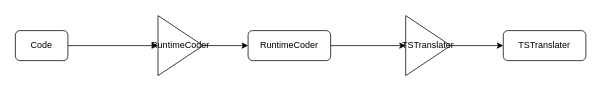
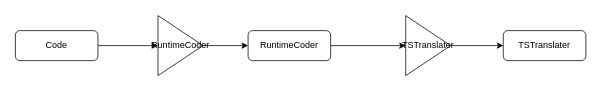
  <mxCell id="0" />
  <mxCell id="1" parent="0" />
  <mxCell id="2" value="" style="edgeStyle=orthogonalEdgeStyle;rounded=0;orthogonalLoop=1;jettySize=auto;html=1;" edge="1" parent="1" source="3" target="10"><mxGeometry relative="1" as="geometry" /></mxCell>
- <mxCell id="3" value="Code" style="rounded=1;whiteSpace=wrap;html=1;" vertex="1" parent="1"><mxGeometry x="20" y="40" width="70" height="40" as="geometry" /></mxCell>
+ <mxCell id="3" value="Code" style="rounded=1;whiteSpace=wrap;html=1;" vertex="1" parent="1"><mxGeometry x="20" y="40" width="110" height="40" as="geometry" /></mxCell>
  <mxCell id="4" value="TSTranslater" style="rounded=1;whiteSpace=wrap;html=1;" vertex="1" parent="1"><mxGeometry x="670" y="40" width="110" height="40" as="geometry" /></mxCell>
  <mxCell id="5" value="" style="edgeStyle=orthogonalEdgeStyle;rounded=0;orthogonalLoop=1;jettySize=auto;html=1;" edge="1" parent="1" source="6" target="8"><mxGeometry relative="1" as="geometry" /></mxCell>
  <mxCell id="6" value="RuntimeCoder" style="rounded=1;whiteSpace=wrap;html=1;" vertex="1" parent="1"><mxGeometry x="330" y="40" width="110" height="40" as="geometry" /></mxCell>
  <mxCell id="7" value="" style="edgeStyle=orthogonalEdgeStyle;rounded=0;orthogonalLoop=1;jettySize=auto;html=1;" edge="1" parent="1" source="8" target="4"><mxGeometry relative="1" as="geometry" /></mxCell>
  <mxCell id="8" value="&lt;span&gt;TSTranslater&lt;/span&gt;" style="triangle;whiteSpace=wrap;html=1;" vertex="1" parent="1"><mxGeometry x="540" y="20" width="60" height="80" as="geometry" /></mxCell>
  <mxCell id="9" value="" style="edgeStyle=orthogonalEdgeStyle;rounded=0;orthogonalLoop=1;jettySize=auto;html=1;" edge="1" parent="1" source="10" target="6"><mxGeometry relative="1" as="geometry" /></mxCell>
  <mxCell id="10" value="&lt;span&gt;RuntimeCoder&lt;/span&gt;" style="triangle;whiteSpace=wrap;html=1;" vertex="1" parent="1"><mxGeometry x="210" y="20" width="60" height="80" as="geometry" /></mxCell>
